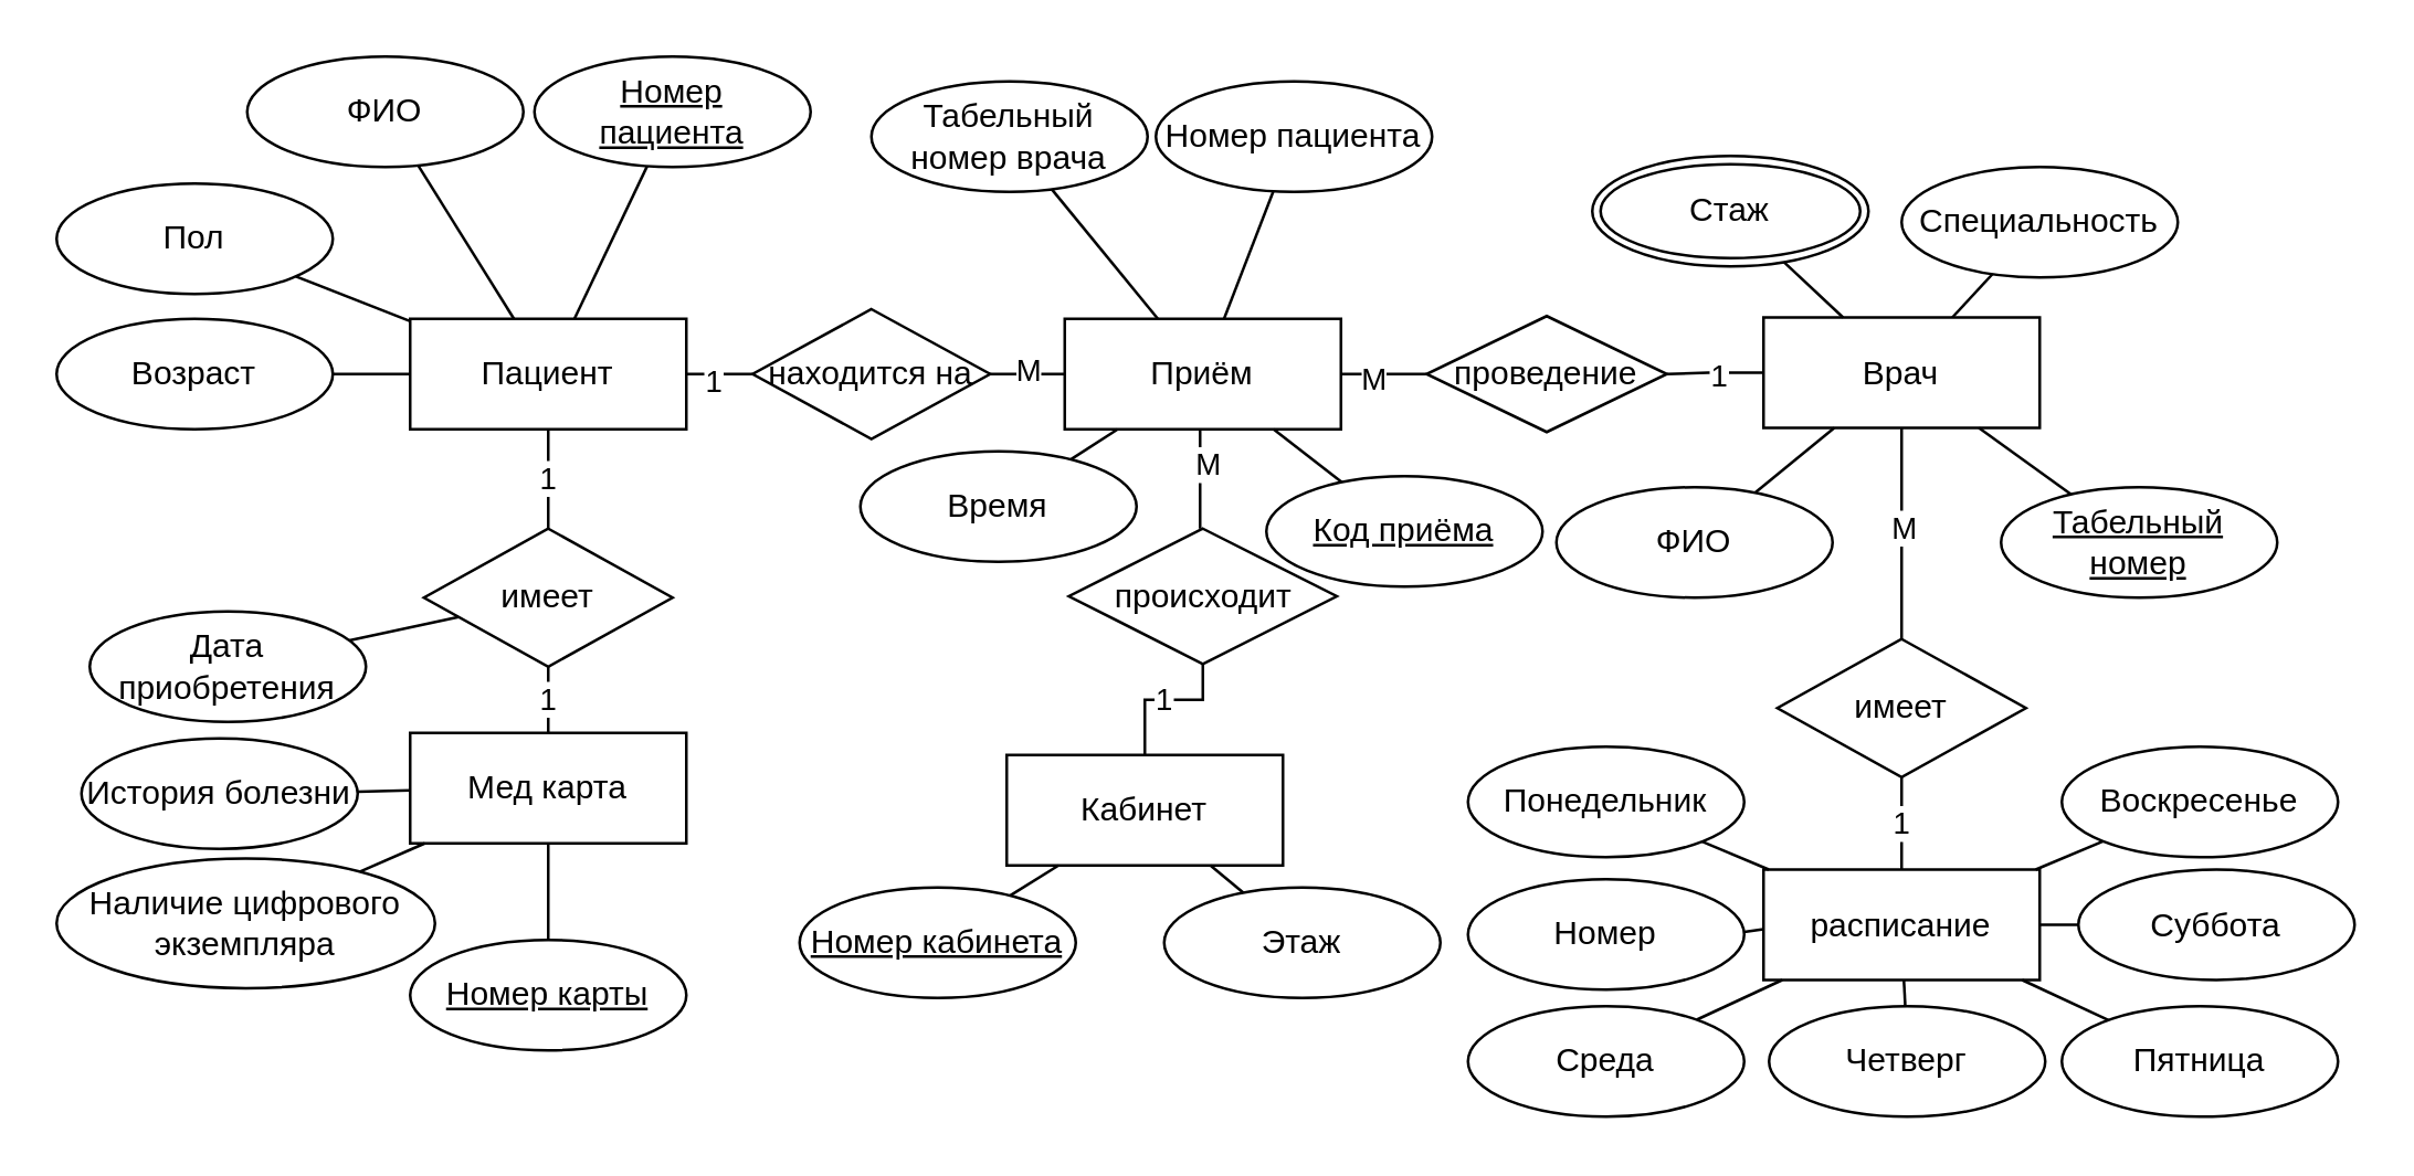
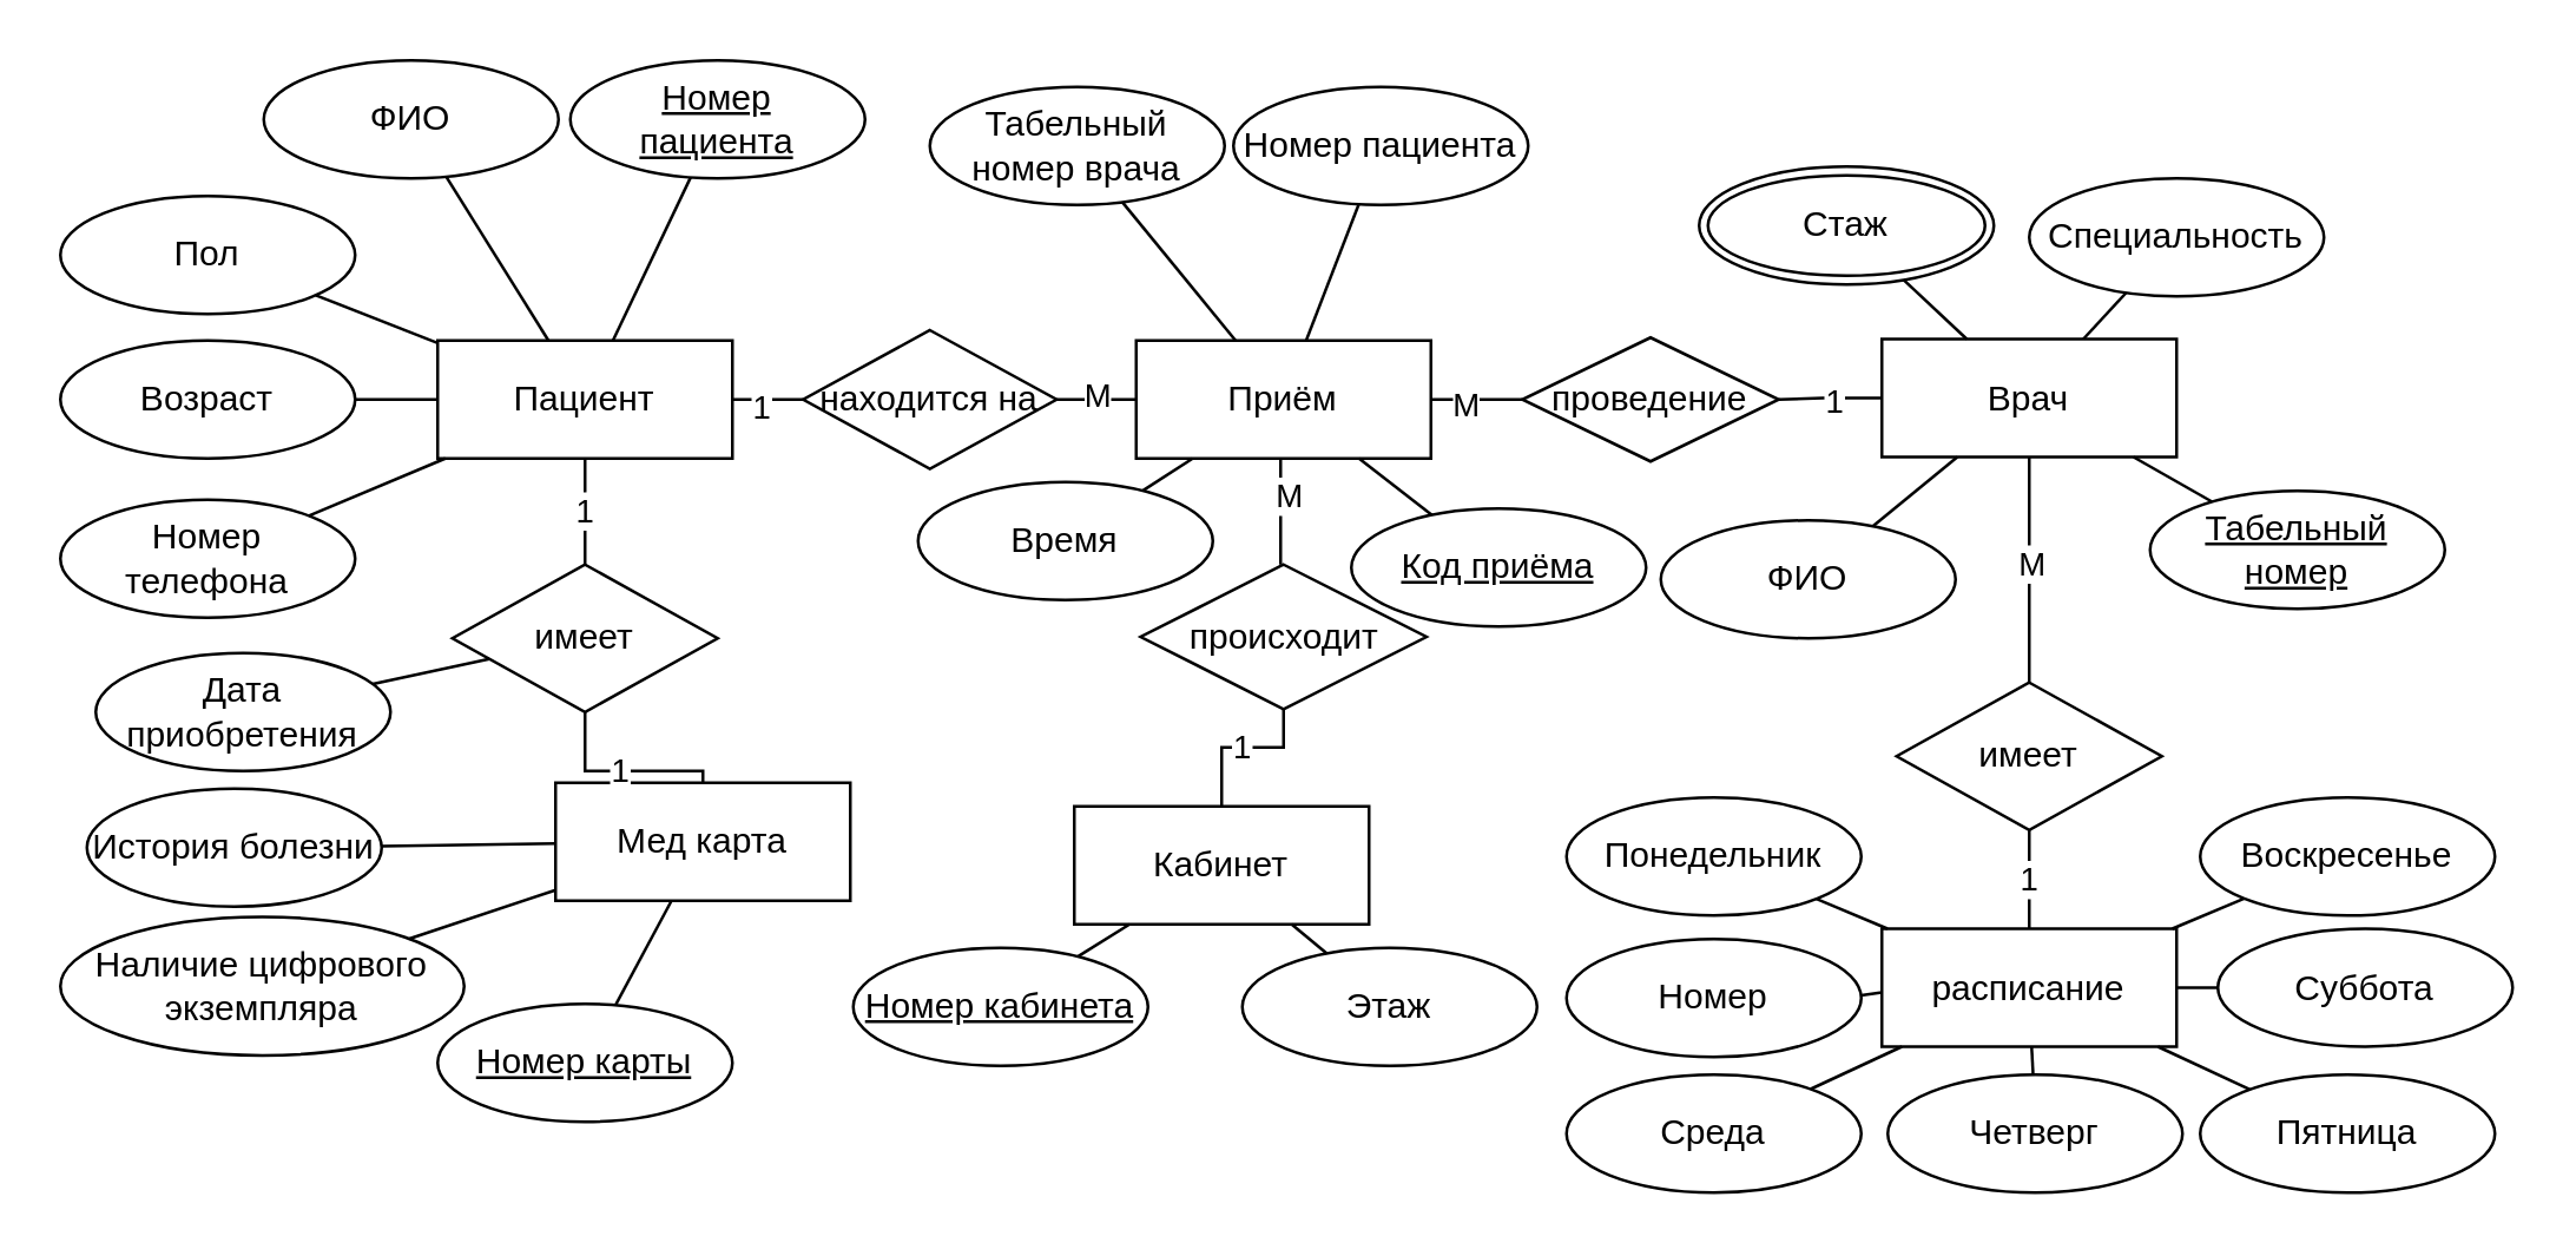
  <mxCell id="0" />
  <mxCell id="1" parent="0" />
  <mxCell id="2" style="edgeStyle=orthogonalEdgeStyle;rounded=0;orthogonalLoop=1;jettySize=auto;html=1;endArrow=none;endFill=0;" edge="1" parent="1" source="6" target="80"><mxGeometry relative="1" as="geometry" /></mxCell>
  <mxCell id="3" value="1" style="edgeLabel;html=1;align=center;verticalAlign=middle;resizable=0;points=[];" vertex="1" connectable="0" parent="2"><mxGeometry x="-0.033" y="1" relative="1" as="geometry"><mxPoint as="offset" /></mxGeometry></mxCell>
  <mxCell id="4" value="" style="edgeStyle=orthogonalEdgeStyle;rounded=0;orthogonalLoop=1;jettySize=auto;html=1;endArrow=none;endFill=0;" edge="1" parent="1" source="6" target="42"><mxGeometry relative="1" as="geometry" /></mxCell>
  <mxCell id="5" value="М" style="edgeLabel;html=1;align=center;verticalAlign=middle;resizable=0;points=[];" vertex="1" connectable="0" parent="4"><mxGeometry x="-0.046" relative="1" as="geometry"><mxPoint as="offset" /></mxGeometry></mxCell>
  <mxCell id="6" value="Врач" style="whiteSpace=wrap;html=1;align=center;" parent="1" vertex="1"><mxGeometry x="638" y="114.5" width="100" height="40" as="geometry" /></mxCell>
  <mxCell id="7" style="rounded=0;orthogonalLoop=1;jettySize=auto;html=1;endArrow=none;endFill=0;" parent="1" source="8" target="6" edge="1"><mxGeometry relative="1" as="geometry" /></mxCell>
  <mxCell id="8" value="ФИО" style="ellipse;whiteSpace=wrap;html=1;align=center;" parent="1" vertex="1"><mxGeometry x="563" y="176" width="100" height="40" as="geometry" /></mxCell>
  <mxCell id="9" value="Специальность" style="ellipse;whiteSpace=wrap;html=1;align=center;" parent="1" vertex="1"><mxGeometry x="688" y="60" width="100" height="40" as="geometry" /></mxCell>
  <mxCell id="10" value="" style="edgeStyle=orthogonalEdgeStyle;rounded=0;orthogonalLoop=1;jettySize=auto;html=1;endArrow=none;endFill=0;" edge="1" parent="1" source="12" target="68"><mxGeometry relative="1" as="geometry" /></mxCell>
  <mxCell id="11" value="1" style="edgeLabel;html=1;align=center;verticalAlign=middle;resizable=0;points=[];" vertex="1" connectable="0" parent="10"><mxGeometry x="0.458" y="-2" relative="1" as="geometry"><mxPoint as="offset" /></mxGeometry></mxCell>
  <mxCell id="12" value="Пациент" style="whiteSpace=wrap;html=1;align=center;" parent="1" vertex="1"><mxGeometry x="148" y="115" width="100" height="40" as="geometry" /></mxCell>
- <mxCell id="13" value="Мед карта" style="whiteSpace=wrap;html=1;align=center;" parent="1" vertex="1"><mxGeometry x="148" y="265" width="100" height="40" as="geometry" /></mxCell>
+ <mxCell id="13" value="Мед карта" style="whiteSpace=wrap;html=1;align=center;" parent="1" vertex="1"><mxGeometry x="188" y="265" width="100" height="40" as="geometry" /></mxCell>
  <mxCell id="14" style="rounded=0;orthogonalLoop=1;jettySize=auto;html=1;endArrow=none;endFill=0;" parent="1" source="15" target="12" edge="1"><mxGeometry relative="1" as="geometry" /></mxCell>
  <mxCell id="15" value="ФИО" style="ellipse;whiteSpace=wrap;html=1;align=center;" parent="1" vertex="1"><mxGeometry x="89" y="20" width="100" height="40" as="geometry" /></mxCell>
  <mxCell id="16" value="Пол" style="ellipse;whiteSpace=wrap;html=1;align=center;" parent="1" vertex="1"><mxGeometry x="20" y="66" width="100" height="40" as="geometry" /></mxCell>
  <mxCell id="17" style="edgeStyle=orthogonalEdgeStyle;rounded=0;orthogonalLoop=1;jettySize=auto;html=1;endArrow=none;endFill=0;" parent="1" source="18" target="12" edge="1"><mxGeometry relative="1" as="geometry" /></mxCell>
  <mxCell id="18" value="Возраст" style="ellipse;whiteSpace=wrap;html=1;align=center;" parent="1" vertex="1"><mxGeometry x="20" y="115" width="100" height="40" as="geometry" /></mxCell>
+ <mxCell id="19" value="Номер&lt;br&gt;телефона" style="ellipse;whiteSpace=wrap;html=1;align=center;" parent="1" vertex="1"><mxGeometry x="20" y="169" width="100" height="40" as="geometry" /></mxCell>
  <mxCell id="20" style="rounded=0;orthogonalLoop=1;jettySize=auto;html=1;endArrow=none;endFill=0;" parent="1" source="16" target="12" edge="1"><mxGeometry relative="1" as="geometry" /></mxCell>
+ <mxCell id="21" style="rounded=0;orthogonalLoop=1;jettySize=auto;html=1;endArrow=none;endFill=0;" parent="1" source="19" target="12" edge="1"><mxGeometry relative="1" as="geometry" /></mxCell>
  <mxCell id="22" value="&lt;u&gt;Номер &lt;br&gt;пациента&lt;/u&gt;" style="ellipse;whiteSpace=wrap;html=1;align=center;" parent="1" vertex="1"><mxGeometry x="193" y="20" width="100" height="40" as="geometry" /></mxCell>
  <mxCell id="23" style="rounded=0;orthogonalLoop=1;jettySize=auto;html=1;endArrow=none;endFill=0;" parent="1" source="22" target="12" edge="1"><mxGeometry relative="1" as="geometry" /></mxCell>
- <mxCell id="24" value="&lt;u&gt;Табельный номер&lt;/u&gt;" style="ellipse;whiteSpace=wrap;html=1;align=center;" parent="1" vertex="1"><mxGeometry x="724" y="176" width="100" height="40" as="geometry" /></mxCell>
+ <mxCell id="24" value="&lt;u&gt;Табельный номер&lt;/u&gt;" style="ellipse;whiteSpace=wrap;html=1;align=center;" parent="1" vertex="1"><mxGeometry x="729" y="166" width="100" height="40" as="geometry" /></mxCell>
  <mxCell id="25" value="Стаж" style="ellipse;shape=doubleEllipse;margin=3;whiteSpace=wrap;html=1;align=center;" parent="1" vertex="1"><mxGeometry x="576" y="56" width="100" height="40" as="geometry" /></mxCell>
  <mxCell id="26" style="rounded=0;orthogonalLoop=1;jettySize=auto;html=1;endArrow=none;endFill=0;" parent="1" source="25" target="6" edge="1"><mxGeometry relative="1" as="geometry" /></mxCell>
  <mxCell id="27" style="rounded=0;orthogonalLoop=1;jettySize=auto;html=1;endArrow=none;endFill=0;" parent="1" source="9" target="6" edge="1"><mxGeometry relative="1" as="geometry" /></mxCell>
  <mxCell id="28" style="rounded=0;orthogonalLoop=1;jettySize=auto;html=1;endArrow=none;endFill=0;" parent="1" source="24" target="6" edge="1"><mxGeometry relative="1" as="geometry" /></mxCell>
  <mxCell id="29" value="1" style="edgeStyle=orthogonalEdgeStyle;rounded=0;orthogonalLoop=1;jettySize=auto;html=1;exitX=0.5;exitY=1;exitDx=0;exitDy=0;entryX=0.5;entryY=0;entryDx=0;entryDy=0;endArrow=none;endFill=0;" parent="1" source="31" target="13" edge="1"><mxGeometry relative="1" as="geometry" /></mxCell>
  <mxCell id="30" value="1" style="rounded=0;orthogonalLoop=1;jettySize=auto;html=1;endArrow=none;endFill=0;" edge="1" parent="1" source="31" target="12"><mxGeometry relative="1" as="geometry" /></mxCell>
  <mxCell id="31" value="имеет" style="shape=rhombus;perimeter=rhombusPerimeter;whiteSpace=wrap;html=1;align=center;" parent="1" vertex="1"><mxGeometry x="153" y="191" width="90" height="50" as="geometry" /></mxCell>
  <mxCell id="32" style="rounded=0;orthogonalLoop=1;jettySize=auto;html=1;endArrow=none;endFill=0;" parent="1" source="33" target="13" edge="1"><mxGeometry relative="1" as="geometry" /></mxCell>
  <mxCell id="33" value="&lt;u&gt;Номер карты&lt;/u&gt;" style="ellipse;whiteSpace=wrap;html=1;align=center;" parent="1" vertex="1"><mxGeometry x="148" y="340" width="100" height="40" as="geometry" /></mxCell>
  <mxCell id="34" value="История болезни" style="ellipse;whiteSpace=wrap;html=1;align=center;" parent="1" vertex="1"><mxGeometry x="29" y="267" width="100" height="40" as="geometry" /></mxCell>
  <mxCell id="35" value="Наличие цифрового экземпляра" style="ellipse;whiteSpace=wrap;html=1;align=center;" parent="1" vertex="1"><mxGeometry x="20" y="310.5" width="137" height="47" as="geometry" /></mxCell>
  <mxCell id="36" style="rounded=0;orthogonalLoop=1;jettySize=auto;html=1;endArrow=none;endFill=0;" parent="1" source="35" target="13" edge="1"><mxGeometry relative="1" as="geometry" /></mxCell>
  <mxCell id="37" style="rounded=0;orthogonalLoop=1;jettySize=auto;html=1;endArrow=none;endFill=0;" parent="1" source="34" target="13" edge="1"><mxGeometry relative="1" as="geometry" /></mxCell>
  <mxCell id="38" style="rounded=0;orthogonalLoop=1;jettySize=auto;html=1;endArrow=none;endFill=0;" parent="1" source="39" target="31" edge="1"><mxGeometry relative="1" as="geometry" /></mxCell>
  <mxCell id="39" value="Дата приобретения" style="ellipse;whiteSpace=wrap;html=1;align=center;" parent="1" vertex="1"><mxGeometry x="32" y="221" width="100" height="40" as="geometry" /></mxCell>
  <mxCell id="40" value="1" style="edgeStyle=orthogonalEdgeStyle;rounded=0;orthogonalLoop=1;jettySize=auto;html=1;endArrow=none;endFill=0;" edge="1" parent="1" source="41" target="42"><mxGeometry relative="1" as="geometry" /></mxCell>
  <mxCell id="41" value="расписание" style="whiteSpace=wrap;html=1;align=center;" parent="1" vertex="1"><mxGeometry x="638" y="314.5" width="100" height="40" as="geometry" /></mxCell>
  <mxCell id="42" value="имеет" style="shape=rhombus;perimeter=rhombusPerimeter;whiteSpace=wrap;html=1;align=center;" parent="1" vertex="1"><mxGeometry x="643" y="231" width="90" height="50" as="geometry" /></mxCell>
  <mxCell id="43" style="rounded=0;orthogonalLoop=1;jettySize=auto;html=1;endArrow=none;endFill=0;" parent="1" source="44" target="41" edge="1"><mxGeometry relative="1" as="geometry" /></mxCell>
  <mxCell id="44" value="Понедельник" style="ellipse;whiteSpace=wrap;html=1;align=center;" parent="1" vertex="1"><mxGeometry x="531" y="270" width="100" height="40" as="geometry" /></mxCell>
  <mxCell id="45" style="rounded=0;orthogonalLoop=1;jettySize=auto;html=1;endArrow=none;endFill=0;" parent="1" source="46" target="41" edge="1"><mxGeometry relative="1" as="geometry" /></mxCell>
  <mxCell id="46" value="Номер" style="ellipse;whiteSpace=wrap;html=1;align=center;" parent="1" vertex="1"><mxGeometry x="531" y="318" width="100" height="40" as="geometry" /></mxCell>
  <mxCell id="47" style="rounded=0;orthogonalLoop=1;jettySize=auto;html=1;endArrow=none;endFill=0;" parent="1" source="48" target="41" edge="1"><mxGeometry relative="1" as="geometry" /></mxCell>
  <mxCell id="48" value="Суббота" style="ellipse;whiteSpace=wrap;html=1;align=center;" parent="1" vertex="1"><mxGeometry x="752" y="314.5" width="100" height="40" as="geometry" /></mxCell>
  <mxCell id="49" style="rounded=0;orthogonalLoop=1;jettySize=auto;html=1;endArrow=none;endFill=0;" parent="1" source="50" target="41" edge="1"><mxGeometry relative="1" as="geometry" /></mxCell>
  <mxCell id="50" value="Пятница" style="ellipse;whiteSpace=wrap;html=1;align=center;" parent="1" vertex="1"><mxGeometry x="746" y="364" width="100" height="40" as="geometry" /></mxCell>
  <mxCell id="51" style="rounded=0;orthogonalLoop=1;jettySize=auto;html=1;endArrow=none;endFill=0;" parent="1" source="52" target="41" edge="1"><mxGeometry relative="1" as="geometry" /></mxCell>
  <mxCell id="52" value="Четверг" style="ellipse;whiteSpace=wrap;html=1;align=center;" parent="1" vertex="1"><mxGeometry x="640" y="364" width="100" height="40" as="geometry" /></mxCell>
  <mxCell id="53" style="rounded=0;orthogonalLoop=1;jettySize=auto;html=1;endArrow=none;endFill=0;" parent="1" source="54" target="41" edge="1"><mxGeometry relative="1" as="geometry" /></mxCell>
  <mxCell id="54" value="Среда" style="ellipse;whiteSpace=wrap;html=1;align=center;" parent="1" vertex="1"><mxGeometry x="531" y="364" width="100" height="40" as="geometry" /></mxCell>
  <mxCell id="55" style="rounded=0;orthogonalLoop=1;jettySize=auto;html=1;endArrow=none;endFill=0;" parent="1" source="56" target="41" edge="1"><mxGeometry relative="1" as="geometry" /></mxCell>
  <mxCell id="56" value="Воскресенье" style="ellipse;whiteSpace=wrap;html=1;align=center;" parent="1" vertex="1"><mxGeometry x="746" y="270" width="100" height="40" as="geometry" /></mxCell>
  <mxCell id="57" value="" style="edgeStyle=orthogonalEdgeStyle;rounded=0;orthogonalLoop=1;jettySize=auto;html=1;endArrow=none;endFill=0;" edge="1" parent="1" source="61" target="68"><mxGeometry relative="1" as="geometry" /></mxCell>
  <mxCell id="58" value="М" style="edgeLabel;html=1;align=center;verticalAlign=middle;resizable=0;points=[];" vertex="1" connectable="0" parent="57"><mxGeometry x="-0.019" y="2" relative="1" as="geometry"><mxPoint as="offset" /></mxGeometry></mxCell>
  <mxCell id="59" style="edgeStyle=orthogonalEdgeStyle;rounded=0;orthogonalLoop=1;jettySize=auto;html=1;exitX=1;exitY=0.5;exitDx=0;exitDy=0;entryX=0;entryY=0.5;entryDx=0;entryDy=0;endArrow=none;endFill=0;" edge="1" parent="1" source="61" target="80"><mxGeometry relative="1" as="geometry" /></mxCell>
  <mxCell id="60" value="М" style="edgeLabel;html=1;align=center;verticalAlign=middle;resizable=0;points=[];" vertex="1" connectable="0" parent="59"><mxGeometry x="-0.301" y="-1" relative="1" as="geometry"><mxPoint as="offset" /></mxGeometry></mxCell>
  <mxCell id="61" value="Приём" style="whiteSpace=wrap;html=1;align=center;" vertex="1" parent="1"><mxGeometry x="385" y="115" width="100" height="40" as="geometry" /></mxCell>
  <mxCell id="62" style="rounded=0;orthogonalLoop=1;jettySize=auto;html=1;endArrow=none;endFill=0;" edge="1" parent="1" source="63" target="61"><mxGeometry relative="1" as="geometry" /></mxCell>
  <mxCell id="63" value="Табельный номер врача" style="ellipse;whiteSpace=wrap;html=1;align=center;" vertex="1" parent="1"><mxGeometry x="315" y="29" width="100" height="40" as="geometry" /></mxCell>
  <mxCell id="64" value="" style="rounded=0;orthogonalLoop=1;jettySize=auto;html=1;endArrow=none;endFill=0;" edge="1" parent="1" source="65" target="61"><mxGeometry relative="1" as="geometry" /></mxCell>
  <mxCell id="65" value="Номер пациента" style="ellipse;whiteSpace=wrap;html=1;align=center;" vertex="1" parent="1"><mxGeometry x="418" y="29" width="100" height="40" as="geometry" /></mxCell>
  <mxCell id="66" value="" style="rounded=0;orthogonalLoop=1;jettySize=auto;html=1;endArrow=none;endFill=0;" edge="1" parent="1" source="67" target="61"><mxGeometry relative="1" as="geometry" /></mxCell>
  <mxCell id="67" value="Время" style="ellipse;whiteSpace=wrap;html=1;align=center;" vertex="1" parent="1"><mxGeometry x="311" y="163" width="100" height="40" as="geometry" /></mxCell>
  <mxCell id="68" value="находится на" style="shape=rhombus;perimeter=rhombusPerimeter;whiteSpace=wrap;html=1;align=center;" vertex="1" parent="1"><mxGeometry x="272" y="111.5" width="86" height="47" as="geometry" /></mxCell>
  <mxCell id="69" value="1" style="edgeStyle=orthogonalEdgeStyle;rounded=0;orthogonalLoop=1;jettySize=auto;html=1;endArrow=none;endFill=0;" edge="1" parent="1" source="70" target="79"><mxGeometry relative="1" as="geometry" /></mxCell>
  <mxCell id="70" value="Кабинет" style="whiteSpace=wrap;html=1;align=center;" vertex="1" parent="1"><mxGeometry x="364" y="273" width="100" height="40" as="geometry" /></mxCell>
  <mxCell id="71" style="rounded=0;orthogonalLoop=1;jettySize=auto;html=1;endArrow=none;endFill=0;" edge="1" parent="1" source="72" target="70"><mxGeometry relative="1" as="geometry" /></mxCell>
  <mxCell id="72" value="Номер кабинета" style="ellipse;whiteSpace=wrap;html=1;align=center;fontStyle=4;" vertex="1" parent="1"><mxGeometry x="289" y="321" width="100" height="40" as="geometry" /></mxCell>
  <mxCell id="73" style="rounded=0;orthogonalLoop=1;jettySize=auto;html=1;endArrow=none;endFill=0;" edge="1" parent="1" source="74" target="61"><mxGeometry relative="1" as="geometry" /></mxCell>
  <mxCell id="74" value="Код приёма" style="ellipse;whiteSpace=wrap;html=1;align=center;fontStyle=4;" vertex="1" parent="1"><mxGeometry x="458" y="172" width="100" height="40" as="geometry" /></mxCell>
  <mxCell id="75" style="rounded=0;orthogonalLoop=1;jettySize=auto;html=1;endArrow=none;endFill=0;" edge="1" parent="1" source="76" target="70"><mxGeometry relative="1" as="geometry" /></mxCell>
  <mxCell id="76" value="Этаж" style="ellipse;whiteSpace=wrap;html=1;align=center;" vertex="1" parent="1"><mxGeometry x="421" y="321" width="100" height="40" as="geometry" /></mxCell>
  <mxCell id="77" value="" style="edgeStyle=orthogonalEdgeStyle;rounded=0;orthogonalLoop=1;jettySize=auto;html=1;endArrow=none;endFill=0;" edge="1" parent="1"><mxGeometry relative="1" as="geometry"><mxPoint x="434" y="191" as="sourcePoint" /><mxPoint x="434" y="155" as="targetPoint" /></mxGeometry></mxCell>
  <mxCell id="78" value="М" style="edgeLabel;html=1;align=center;verticalAlign=middle;resizable=0;points=[];" vertex="1" connectable="0" parent="77"><mxGeometry x="0.356" y="-2" relative="1" as="geometry"><mxPoint as="offset" /></mxGeometry></mxCell>
  <mxCell id="79" value="происходит" style="shape=rhombus;perimeter=rhombusPerimeter;whiteSpace=wrap;html=1;align=center;" vertex="1" parent="1"><mxGeometry x="386.5" y="191" width="97" height="49" as="geometry" /></mxCell>
  <mxCell id="80" value="проведение" style="shape=rhombus;perimeter=rhombusPerimeter;whiteSpace=wrap;html=1;align=center;" vertex="1" parent="1"><mxGeometry x="516" y="114" width="87" height="42" as="geometry" /></mxCell>
